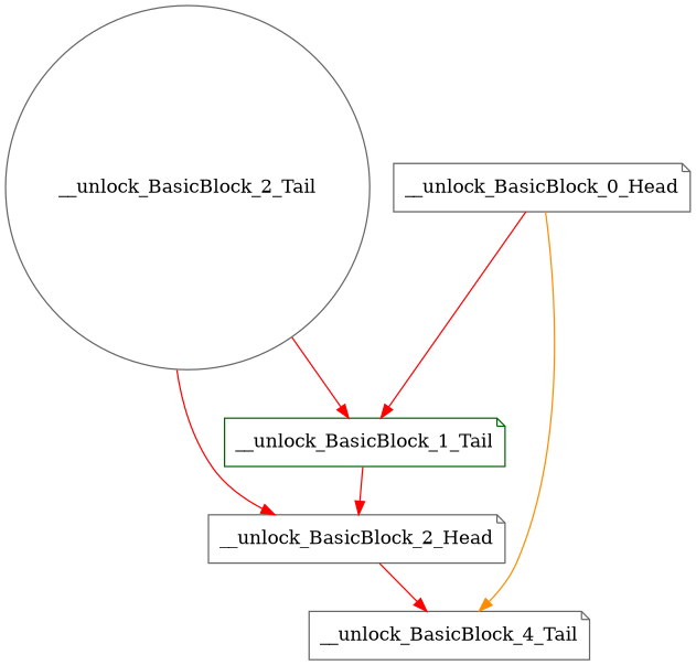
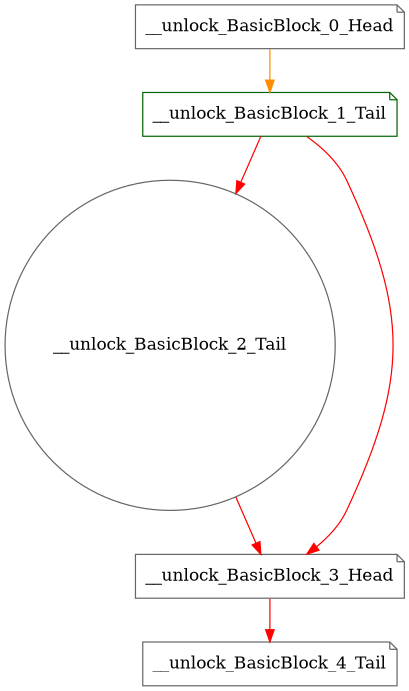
  digraph {
    node [color=gray40 shape=note]
    edge [color=red]
    __unlock_BasicBlock_2_Tail [shape=circle]
-   __unlock_BasicBlock_3_Head [label=__unlock_BasicBlock_2_Head]
+   __unlock_BasicBlock_3_Head
    __unlock_BasicBlock_4_Tail
    __unlock_BasicBlock_1_Tail [color=darkgreen]
    __unlock_BasicBlock_0_Head
    __unlock_BasicBlock_2_Tail -> __unlock_BasicBlock_3_Head
    __unlock_BasicBlock_3_Head -> __unlock_BasicBlock_4_Tail
-   __unlock_BasicBlock_2_Tail -> __unlock_BasicBlock_1_Tail
+   __unlock_BasicBlock_1_Tail -> __unlock_BasicBlock_2_Tail
    __unlock_BasicBlock_1_Tail -> __unlock_BasicBlock_3_Head
-   __unlock_BasicBlock_0_Head -> __unlock_BasicBlock_4_Tail [color=darkorange]
-   __unlock_BasicBlock_0_Head -> __unlock_BasicBlock_1_Tail
+   __unlock_BasicBlock_0_Head -> __unlock_BasicBlock_1_Tail [color=darkorange]
  }
